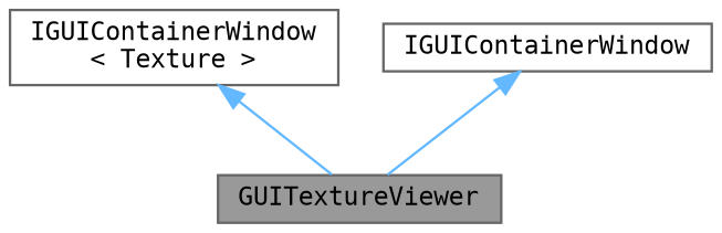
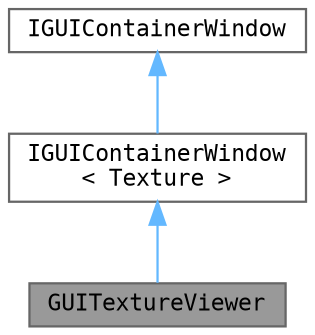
  digraph {
    fontname="DejaVu Sans Mono"
    node [color=gray40 fillcolor=white fontname="DejaVu Sans Mono" fontsize=10 shape=box style=filled]
    edge [color=steelblue1 dir=back fontname="DejaVu Sans Mono" fontsize=10 labelfontname=Helvetica labelfontsize=10 style=solid]
    n1 [fillcolor=grey60 fontcolor=black height=0.2 label=GUITextureViewer width=0.4]
    n2 [height=0.2 label="IGUIContainerWindow\l\< Texture \>" width=0.4]
    n3 [height=0.2 label=IGUIContainerWindow width=0.4]
    n2 -> n1
-   n3 -> n1
+   n3 -> n2
  }
